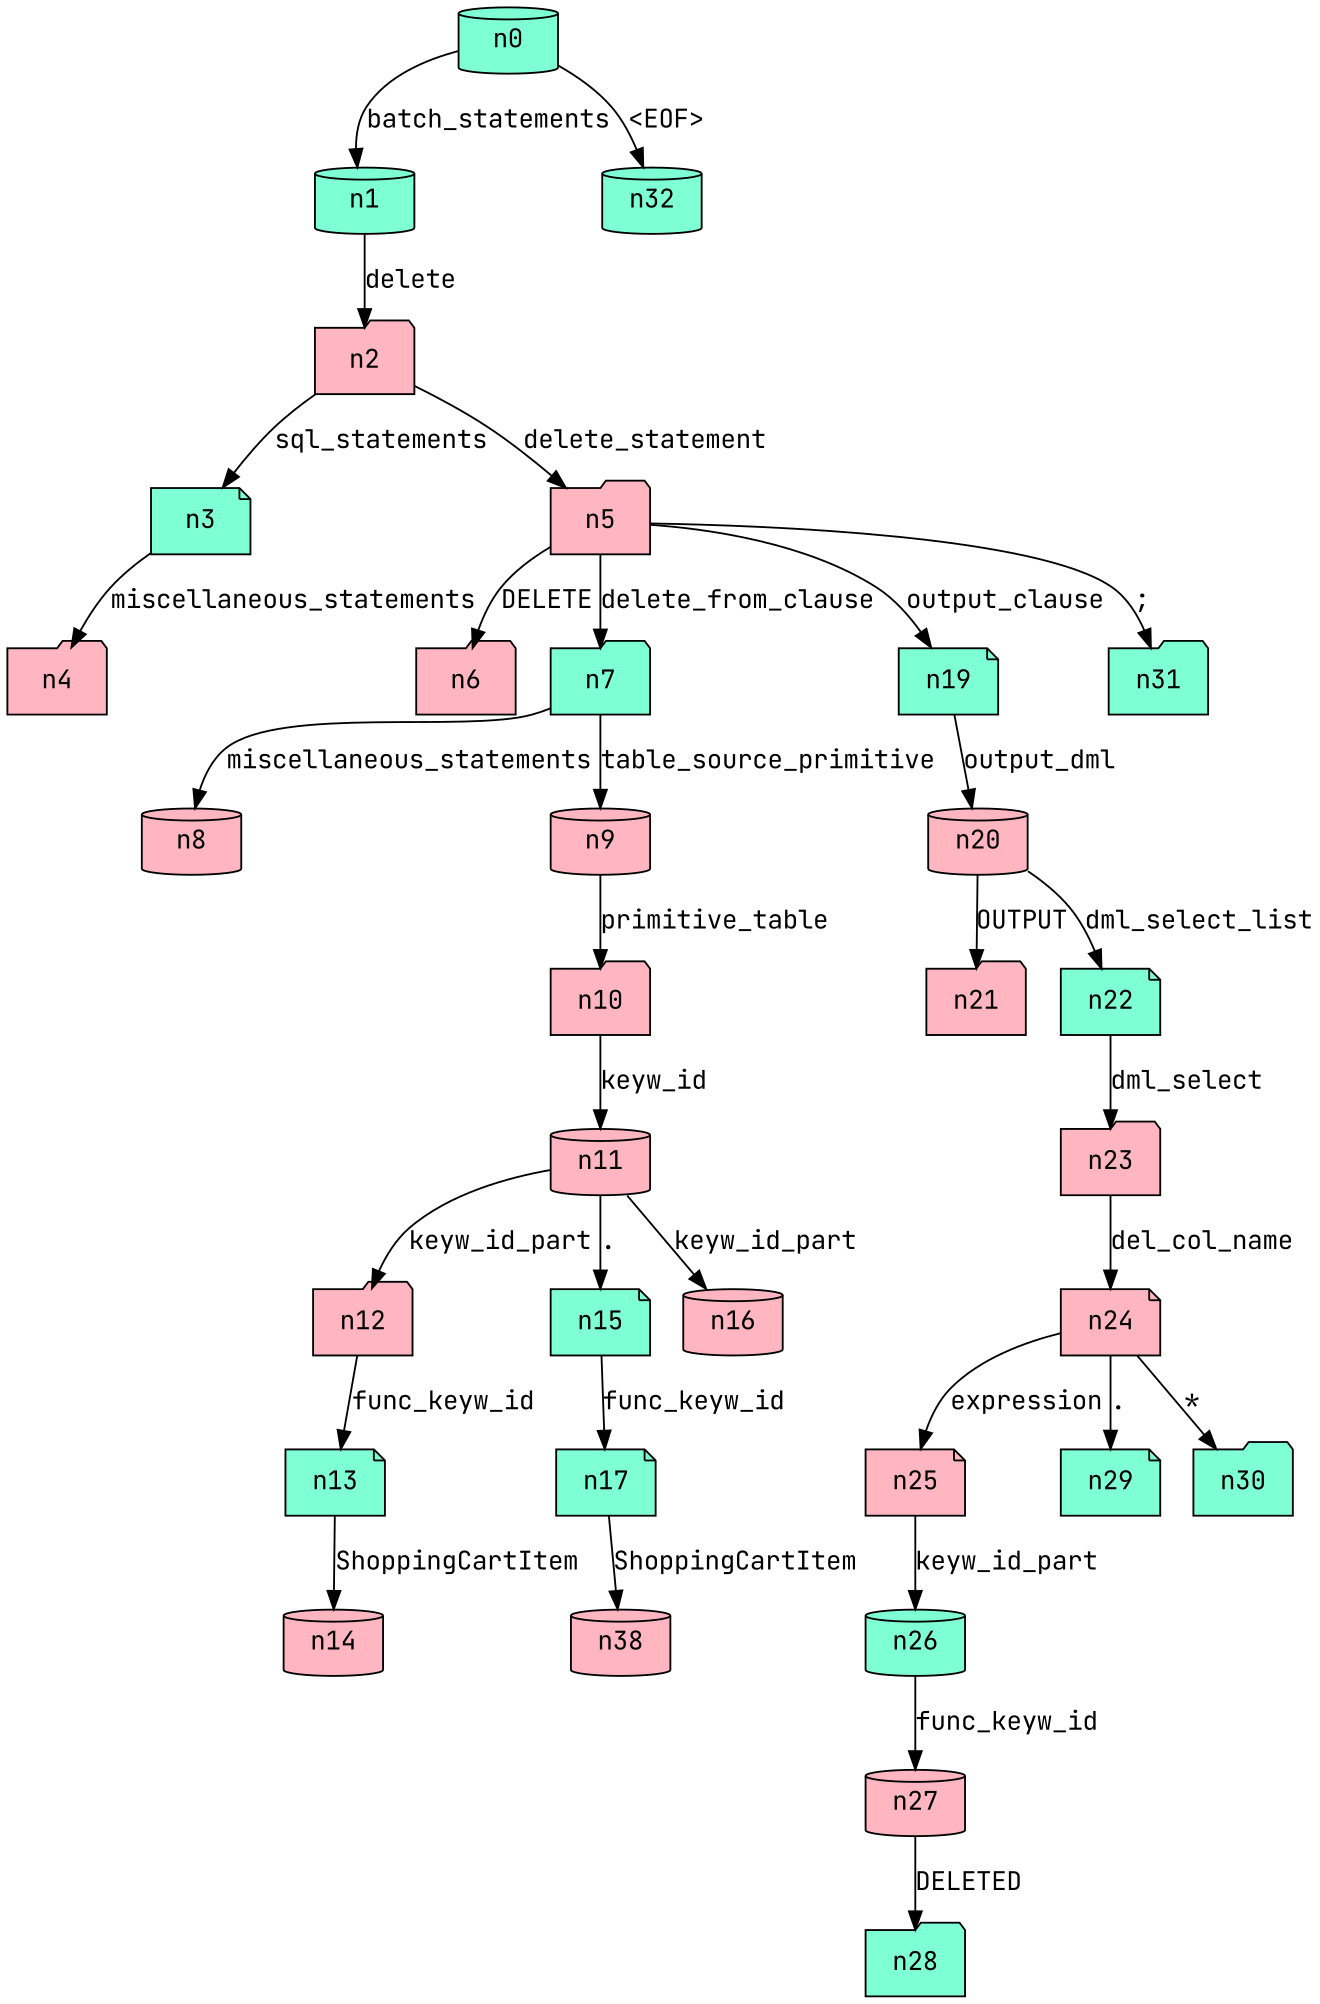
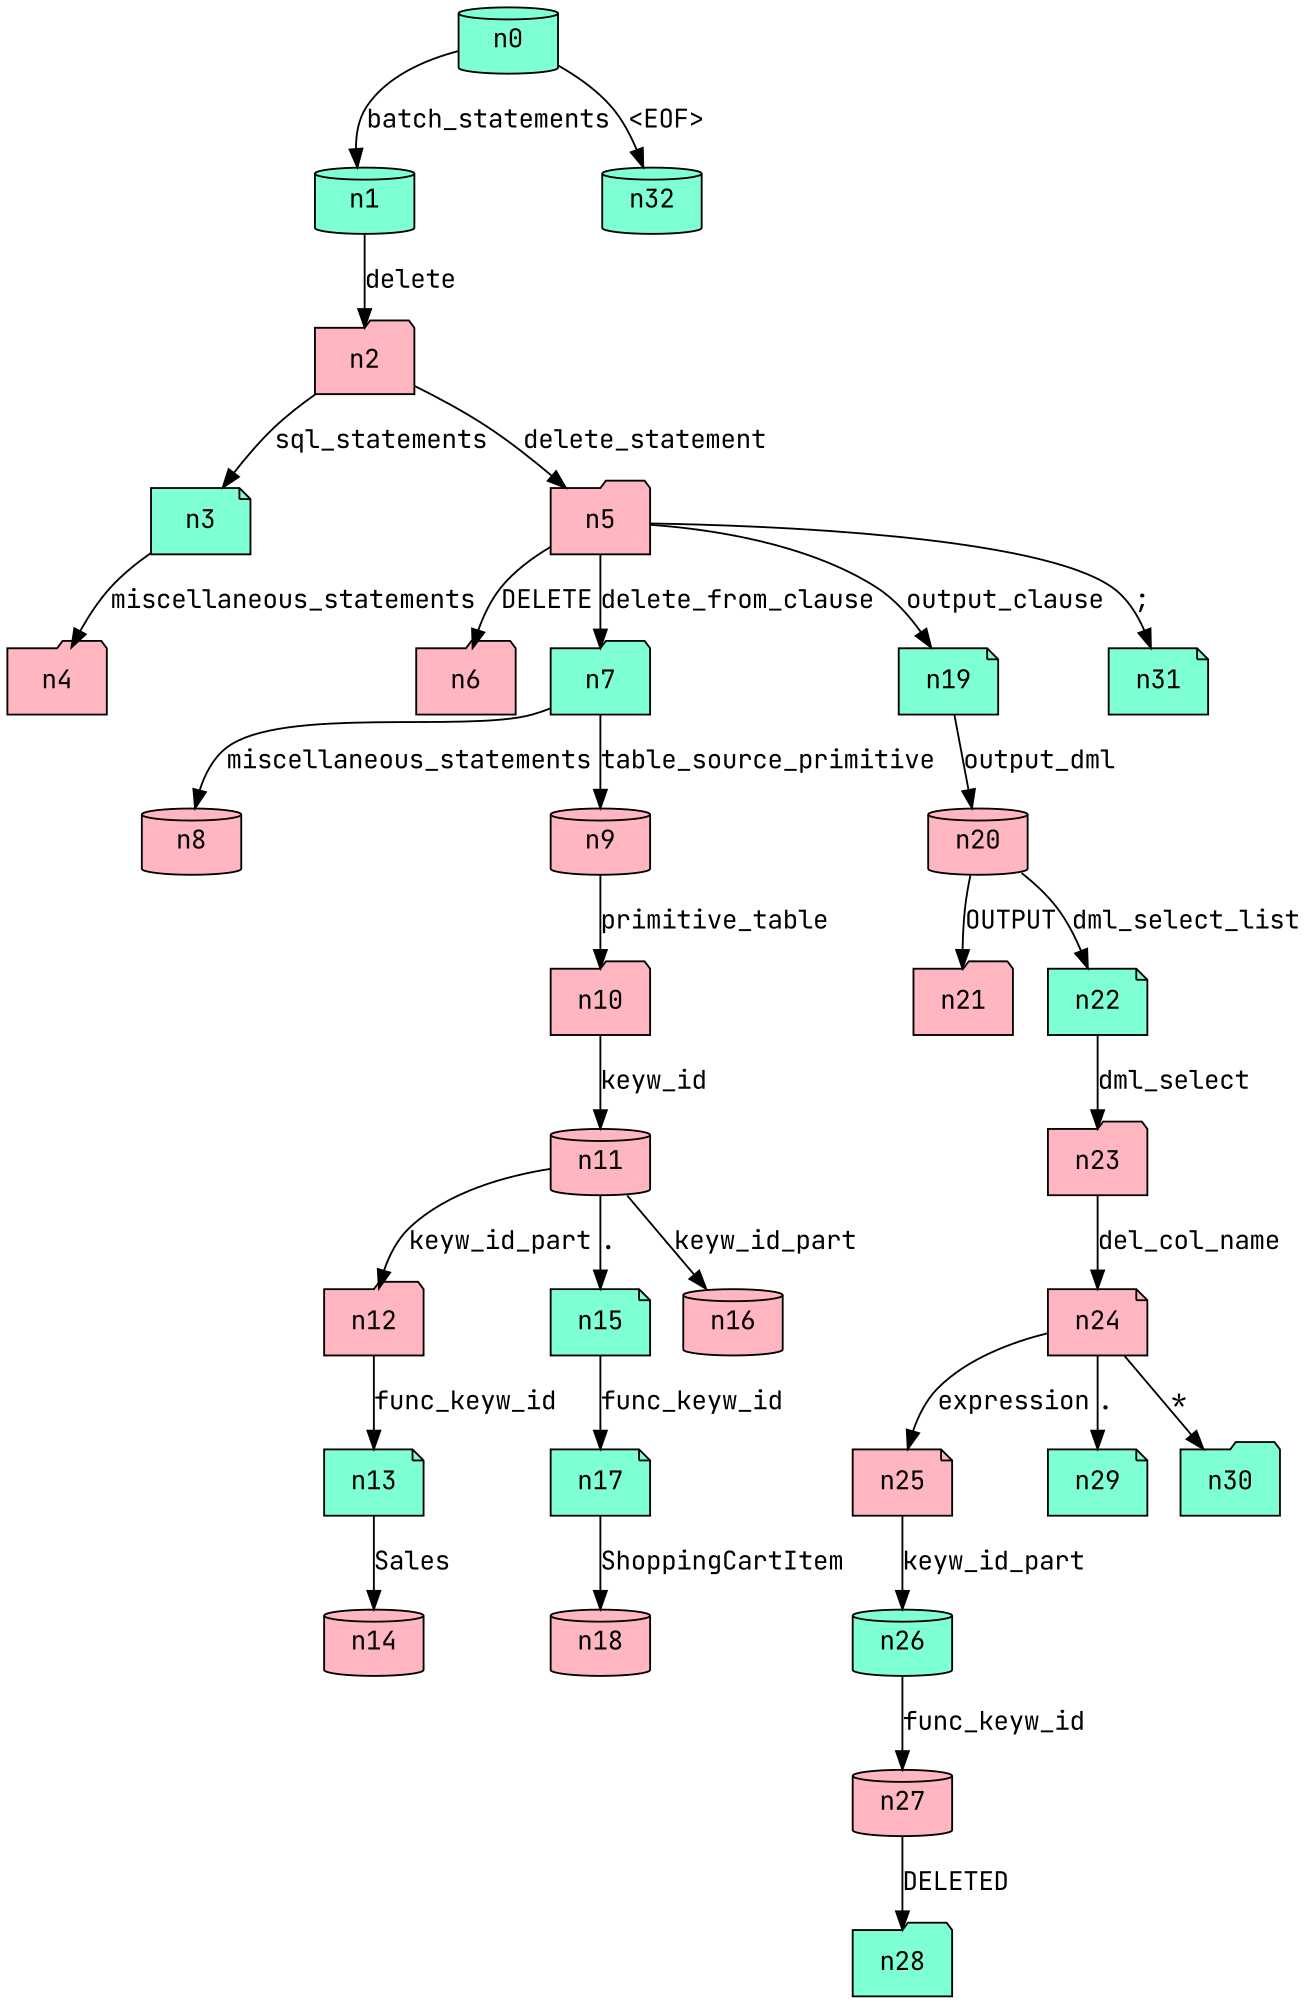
  digraph {
    fontname="JetBrains Mono"
    node [fillcolor=lightpink fontname="JetBrains Mono" shape=cylinder style=filled]
    edge [fontname="JetBrains Mono"]
    n0 [fillcolor=aquamarine]
    n1 [fillcolor=aquamarine]
    n32 [fillcolor=aquamarine]
    n2 [shape=folder]
    n3 [fillcolor=aquamarine shape=note]
    n5 [shape=folder]
    n4 [shape=folder]
    n6 [shape=folder]
    n7 [fillcolor=aquamarine shape=folder]
    n19 [fillcolor=aquamarine shape=note]
-   n31 [fillcolor=aquamarine shape=folder]
+   n31 [fillcolor=aquamarine shape=note]
    n8
    n9
    n20
    n10 [shape=folder]
    n11
    n12 [shape=folder]
    n15 [fillcolor=aquamarine shape=note]
    n16
    n13 [fillcolor=aquamarine shape=note]
    n17 [fillcolor=aquamarine shape=note]
    n14
-   n18 [label=n38]
+   n18
    n21 [shape=folder]
    n22 [fillcolor=aquamarine shape=note]
    n23 [shape=folder]
    n24 [shape=note]
    n25 [shape=note]
    n29 [fillcolor=aquamarine shape=note]
    n30 [fillcolor=aquamarine shape=folder]
    n26 [fillcolor=aquamarine]
    n27
    n28 [fillcolor=aquamarine shape=folder]
    n0 -> n1 [label=batch_statements]
    n0 -> n32 [label="<EOF>"]
    n1 -> n2 [label=delete]
    n2 -> n3 [label=sql_statements]
    n2 -> n5 [label=delete_statement]
    n3 -> n4 [label=miscellaneous_statements]
    n5 -> n6 [label=DELETE]
    n5 -> n7 [label=delete_from_clause]
    n5 -> n19 [label=output_clause]
    n5 -> n31 [label=";"]
    n7 -> n8 [label=miscellaneous_statements]
    n7 -> n9 [label=table_source_primitive]
    n19 -> n20 [label=output_dml]
    n9 -> n10 [label=primitive_table]
    n20 -> n21 [label=OUTPUT]
    n20 -> n22 [label=dml_select_list]
    n10 -> n11 [label=keyw_id]
    n11 -> n12 [label=keyw_id_part]
    n11 -> n15 [label="."]
    n11 -> n16 [label=keyw_id_part]
    n12 -> n13 [label=func_keyw_id]
    n15 -> n17 [label=func_keyw_id]
-   n13 -> n14 [label=ShoppingCartItem]
+   n13 -> n14 [label=Sales]
    n17 -> n18 [label=ShoppingCartItem]
    n22 -> n23 [label=dml_select]
    n23 -> n24 [label=del_col_name]
    n24 -> n25 [label=expression]
    n24 -> n29 [label="."]
    n24 -> n30 [label="*"]
    n25 -> n26 [label=keyw_id_part]
    n26 -> n27 [label=func_keyw_id]
    n27 -> n28 [label=DELETED]
  }
